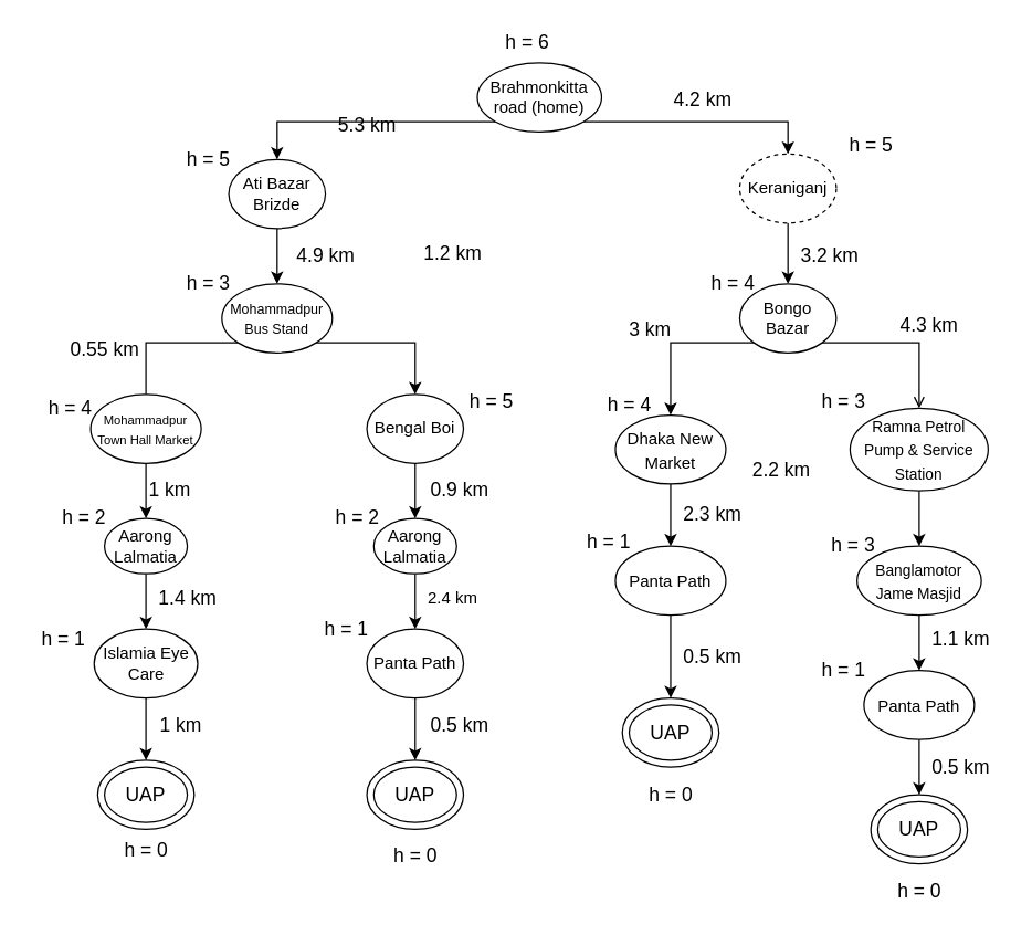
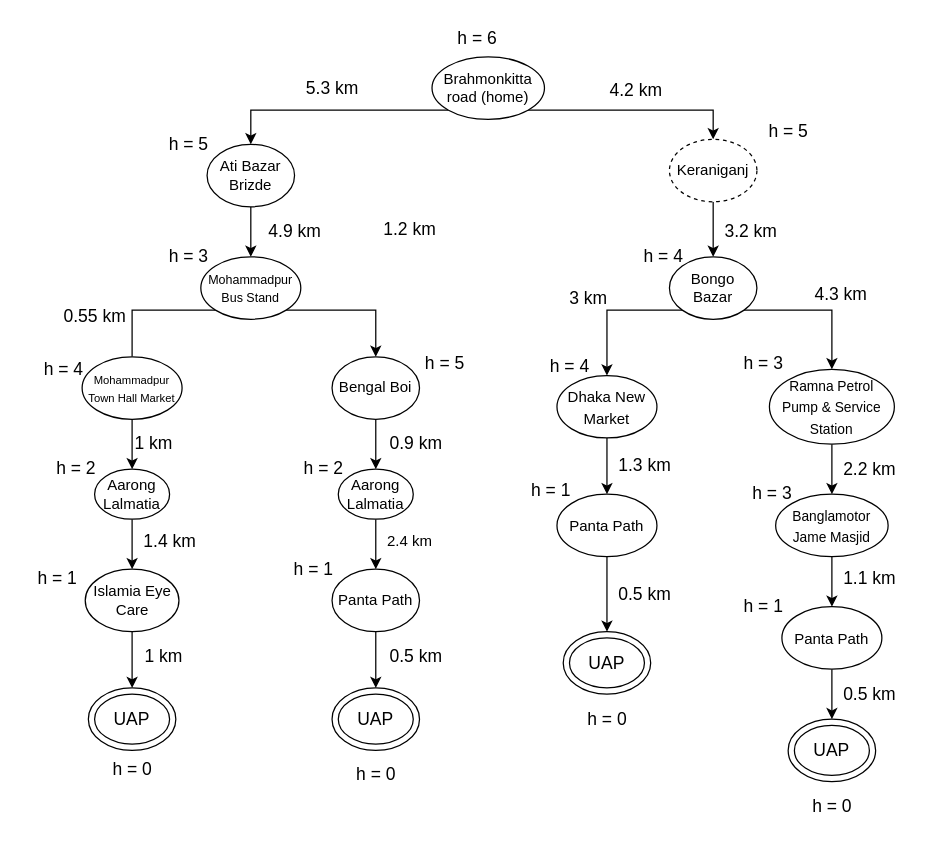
  <mxCell id="0" />
  <mxCell id="1" parent="0" />
  <mxCell id="2" style="edgeStyle=orthogonalEdgeStyle;rounded=0;orthogonalLoop=1;jettySize=auto;html=1;exitX=0;exitY=1;exitDx=0;exitDy=0;fontSize=14;entryX=0.5;entryY=0;entryDx=0;entryDy=0;" parent="1" source="4" target="6" edge="1"><mxGeometry relative="1" as="geometry"><mxPoint x="205" y="105" as="targetPoint" /></mxGeometry></mxCell>
  <mxCell id="3" style="edgeStyle=orthogonalEdgeStyle;rounded=0;orthogonalLoop=1;jettySize=auto;html=1;exitX=1;exitY=1;exitDx=0;exitDy=0;entryX=0.5;entryY=0;entryDx=0;entryDy=0;fontSize=14;" parent="1" source="4" target="8" edge="1"><mxGeometry relative="1" as="geometry" /></mxCell>
  <mxCell id="4" value="Brahmonkitta road (home)" style="ellipse;whiteSpace=wrap;html=1;" parent="1" vertex="1"><mxGeometry x="345" y="45" width="90" height="50" as="geometry" /></mxCell>
  <mxCell id="5" style="edgeStyle=orthogonalEdgeStyle;rounded=0;orthogonalLoop=1;jettySize=auto;html=1;exitX=0.5;exitY=1;exitDx=0;exitDy=0;entryX=0.5;entryY=0;entryDx=0;entryDy=0;fontSize=14;" parent="1" source="6" target="11" edge="1"><mxGeometry relative="1" as="geometry" /></mxCell>
  <mxCell id="6" value="&lt;span&gt;Ati Bazar Brizde&lt;/span&gt;" style="ellipse;whiteSpace=wrap;html=1;" parent="1" vertex="1"><mxGeometry x="165" y="115" width="70" height="50" as="geometry" /></mxCell>
  <mxCell id="7" style="edgeStyle=orthogonalEdgeStyle;rounded=0;orthogonalLoop=1;jettySize=auto;html=1;exitX=0.5;exitY=1;exitDx=0;exitDy=0;entryX=0.5;entryY=0;entryDx=0;entryDy=0;fontSize=14;" parent="1" source="8" target="14" edge="1"><mxGeometry relative="1" as="geometry" /></mxCell>
  <mxCell id="8" value="&lt;span&gt;Keraniganj&lt;/span&gt;" style="ellipse;whiteSpace=wrap;html=1;dashed=1;" parent="1" vertex="1"><mxGeometry x="535" y="111" width="70" height="50" as="geometry" /></mxCell>
  <mxCell id="9" style="edgeStyle=orthogonalEdgeStyle;rounded=0;orthogonalLoop=1;jettySize=auto;html=1;exitX=0;exitY=1;exitDx=0;exitDy=0;entryX=0.5;entryY=0;entryDx=0;entryDy=0;fontSize=14;endArrow=none;" parent="1" source="11" target="16" edge="1"><mxGeometry relative="1" as="geometry" /></mxCell>
  <mxCell id="10" style="edgeStyle=orthogonalEdgeStyle;rounded=0;orthogonalLoop=1;jettySize=auto;html=1;exitX=1;exitY=1;exitDx=0;exitDy=0;entryX=0.5;entryY=0;entryDx=0;entryDy=0;fontSize=14;" parent="1" source="11" target="18" edge="1"><mxGeometry relative="1" as="geometry" /></mxCell>
  <mxCell id="11" value="&lt;span style=&quot;font-size: 10px&quot;&gt;Mohammadpur Bus Stand&lt;/span&gt;" style="ellipse;whiteSpace=wrap;html=1;" parent="1" vertex="1"><mxGeometry x="160" y="205" width="80" height="50" as="geometry" /></mxCell>
  <mxCell id="12" style="edgeStyle=orthogonalEdgeStyle;rounded=0;orthogonalLoop=1;jettySize=auto;html=1;exitX=0;exitY=1;exitDx=0;exitDy=0;fontSize=14;" parent="1" source="14" target="31" edge="1"><mxGeometry relative="1" as="geometry" /></mxCell>
- <mxCell id="13" style="edgeStyle=orthogonalEdgeStyle;rounded=0;orthogonalLoop=1;jettySize=auto;html=1;exitX=1;exitY=1;exitDx=0;exitDy=0;entryX=0.5;entryY=0;entryDx=0;entryDy=0;fontSize=14;endArrow=open;" parent="1" source="14" target="33" edge="1"><mxGeometry relative="1" as="geometry" /></mxCell>
+ <mxCell id="13" style="edgeStyle=orthogonalEdgeStyle;rounded=0;orthogonalLoop=1;jettySize=auto;html=1;exitX=1;exitY=1;exitDx=0;exitDy=0;entryX=0.5;entryY=0;entryDx=0;entryDy=0;fontSize=14;" parent="1" source="14" target="33" edge="1"><mxGeometry relative="1" as="geometry" /></mxCell>
  <mxCell id="14" value="&lt;span&gt;Bongo Bazar&lt;/span&gt;" style="ellipse;whiteSpace=wrap;html=1;" parent="1" vertex="1"><mxGeometry x="535" y="205" width="70" height="50" as="geometry" /></mxCell>
  <mxCell id="15" style="edgeStyle=orthogonalEdgeStyle;rounded=0;orthogonalLoop=1;jettySize=auto;html=1;exitX=0.5;exitY=1;exitDx=0;exitDy=0;entryX=0.5;entryY=0;entryDx=0;entryDy=0;fontSize=14;" parent="1" source="16" target="20" edge="1"><mxGeometry relative="1" as="geometry" /></mxCell>
  <mxCell id="16" value="&lt;span style=&quot;font-size: 9px&quot;&gt;Mohammadpur Town Hall Market&lt;/span&gt;" style="ellipse;whiteSpace=wrap;html=1;" parent="1" vertex="1"><mxGeometry x="65" y="285" width="80" height="50" as="geometry" /></mxCell>
  <mxCell id="17" style="edgeStyle=orthogonalEdgeStyle;rounded=0;orthogonalLoop=1;jettySize=auto;html=1;exitX=0.5;exitY=1;exitDx=0;exitDy=0;entryX=0.5;entryY=0;entryDx=0;entryDy=0;fontSize=14;" parent="1" source="18" target="22" edge="1"><mxGeometry relative="1" as="geometry" /></mxCell>
  <mxCell id="18" value="&lt;span&gt;Bengal Boi&lt;/span&gt;" style="ellipse;whiteSpace=wrap;html=1;" parent="1" vertex="1"><mxGeometry x="265" y="285" width="70" height="50" as="geometry" /></mxCell>
  <mxCell id="19" style="edgeStyle=orthogonalEdgeStyle;rounded=0;orthogonalLoop=1;jettySize=auto;html=1;exitX=0.5;exitY=1;exitDx=0;exitDy=0;entryX=0.5;entryY=0;entryDx=0;entryDy=0;fontSize=14;" parent="1" source="20" target="24" edge="1"><mxGeometry relative="1" as="geometry" /></mxCell>
  <mxCell id="20" value="&lt;span&gt;Aarong Lalmatia&lt;/span&gt;" style="ellipse;whiteSpace=wrap;html=1;" parent="1" vertex="1"><mxGeometry x="75" y="375" width="60" height="40" as="geometry" /></mxCell>
  <mxCell id="21" style="edgeStyle=orthogonalEdgeStyle;rounded=0;orthogonalLoop=1;jettySize=auto;html=1;exitX=0.5;exitY=1;exitDx=0;exitDy=0;entryX=0.5;entryY=0;entryDx=0;entryDy=0;fontSize=14;" parent="1" source="22" target="26" edge="1"><mxGeometry relative="1" as="geometry" /></mxCell>
  <mxCell id="22" value="&lt;span&gt;Aarong Lalmatia&lt;/span&gt;" style="ellipse;whiteSpace=wrap;html=1;" parent="1" vertex="1"><mxGeometry x="270" y="375" width="60" height="40" as="geometry" /></mxCell>
  <mxCell id="23" style="edgeStyle=orthogonalEdgeStyle;rounded=0;orthogonalLoop=1;jettySize=auto;html=1;exitX=0.5;exitY=1;exitDx=0;exitDy=0;entryX=0.5;entryY=0;entryDx=0;entryDy=0;fontSize=14;" parent="1" source="24" target="40" edge="1"><mxGeometry relative="1" as="geometry" /></mxCell>
  <mxCell id="24" value="&lt;span&gt;Islamia Eye Care&lt;/span&gt;" style="ellipse;whiteSpace=wrap;html=1;" parent="1" vertex="1"><mxGeometry x="67.5" y="455" width="75" height="50" as="geometry" /></mxCell>
  <mxCell id="25" style="edgeStyle=orthogonalEdgeStyle;rounded=0;orthogonalLoop=1;jettySize=auto;html=1;exitX=0.5;exitY=1;exitDx=0;exitDy=0;entryX=0.5;entryY=0;entryDx=0;entryDy=0;fontSize=14;" parent="1" source="26" target="41" edge="1"><mxGeometry relative="1" as="geometry" /></mxCell>
  <mxCell id="26" value="&lt;span&gt;Panta Path&lt;/span&gt;" style="ellipse;whiteSpace=wrap;html=1;" parent="1" vertex="1"><mxGeometry x="265" y="455" width="70" height="50" as="geometry" /></mxCell>
  <mxCell id="27" value="&lt;font style=&quot;font-size: 14px&quot;&gt;h = 6&lt;/font&gt;" style="text;html=1;align=center;verticalAlign=middle;resizable=0;points=[];autosize=1;strokeColor=none;fillColor=none;" parent="1" vertex="1"><mxGeometry x="356" y="20" width="50" height="20" as="geometry" /></mxCell>
  <mxCell id="28" value="&lt;font style=&quot;font-size: 14px&quot;&gt;h = 5&lt;/font&gt;" style="text;html=1;align=center;verticalAlign=middle;resizable=0;points=[];autosize=1;strokeColor=none;fillColor=none;" parent="1" vertex="1"><mxGeometry x="125" y="105" width="50" height="20" as="geometry" /></mxCell>
  <mxCell id="29" value="&lt;font style=&quot;font-size: 14px&quot;&gt;h = 5&lt;/font&gt;" style="text;html=1;align=center;verticalAlign=middle;resizable=0;points=[];autosize=1;strokeColor=none;fillColor=none;" parent="1" vertex="1"><mxGeometry x="605" y="95" width="50" height="20" as="geometry" /></mxCell>
  <mxCell id="30" style="edgeStyle=orthogonalEdgeStyle;rounded=0;orthogonalLoop=1;jettySize=auto;html=1;exitX=0.5;exitY=1;exitDx=0;exitDy=0;entryX=0.5;entryY=0;entryDx=0;entryDy=0;fontSize=14;" parent="1" source="31" target="35" edge="1"><mxGeometry relative="1" as="geometry" /></mxCell>
  <mxCell id="31" value="&lt;span style=&quot;font-size: 12px&quot;&gt;Dhaka New Market&lt;/span&gt;" style="ellipse;whiteSpace=wrap;html=1;fontSize=14;" parent="1" vertex="1"><mxGeometry x="445" y="300" width="80" height="50" as="geometry" /></mxCell>
  <mxCell id="32" style="edgeStyle=orthogonalEdgeStyle;rounded=0;orthogonalLoop=1;jettySize=auto;html=1;exitX=0.5;exitY=1;exitDx=0;exitDy=0;entryX=0.5;entryY=0;entryDx=0;entryDy=0;fontSize=14;" parent="1" source="33" target="39" edge="1"><mxGeometry relative="1" as="geometry" /></mxCell>
  <mxCell id="33" value="&lt;span style=&quot;font-size: 11px&quot;&gt;Ramna Petrol Pump &amp;amp; Service Station&lt;/span&gt;" style="ellipse;whiteSpace=wrap;html=1;fontSize=14;" parent="1" vertex="1"><mxGeometry x="615" y="295" width="100" height="60" as="geometry" /></mxCell>
  <mxCell id="34" style="edgeStyle=orthogonalEdgeStyle;rounded=0;orthogonalLoop=1;jettySize=auto;html=1;exitX=0.5;exitY=1;exitDx=0;exitDy=0;entryX=0.5;entryY=0;entryDx=0;entryDy=0;fontSize=14;" parent="1" source="35" target="42" edge="1"><mxGeometry relative="1" as="geometry" /></mxCell>
  <mxCell id="35" value="&lt;span style=&quot;font-size: 12px&quot;&gt;Panta Path&lt;/span&gt;" style="ellipse;whiteSpace=wrap;html=1;fontSize=14;" parent="1" vertex="1"><mxGeometry x="445" y="395" width="80" height="50" as="geometry" /></mxCell>
  <mxCell id="36" style="edgeStyle=orthogonalEdgeStyle;rounded=0;orthogonalLoop=1;jettySize=auto;html=1;exitX=0.5;exitY=1;exitDx=0;exitDy=0;entryX=0.5;entryY=0;entryDx=0;entryDy=0;fontSize=14;" parent="1" source="37" target="43" edge="1"><mxGeometry relative="1" as="geometry" /></mxCell>
  <mxCell id="37" value="&lt;span style=&quot;font-size: 12px&quot;&gt;Panta Path&lt;/span&gt;" style="ellipse;whiteSpace=wrap;html=1;fontSize=14;" parent="1" vertex="1"><mxGeometry x="625" y="485" width="80" height="50" as="geometry" /></mxCell>
  <mxCell id="38" style="edgeStyle=orthogonalEdgeStyle;rounded=0;orthogonalLoop=1;jettySize=auto;html=1;exitX=0.5;exitY=1;exitDx=0;exitDy=0;entryX=0.5;entryY=0;entryDx=0;entryDy=0;fontSize=14;" parent="1" source="39" target="37" edge="1"><mxGeometry relative="1" as="geometry" /></mxCell>
  <mxCell id="39" value="&lt;span style=&quot;font-size: 11px&quot;&gt;Banglamotor Jame Masjid&lt;/span&gt;" style="ellipse;whiteSpace=wrap;html=1;fontSize=14;" parent="1" vertex="1"><mxGeometry x="620" y="395" width="90" height="50" as="geometry" /></mxCell>
  <mxCell id="40" value="" style="ellipse;whiteSpace=wrap;html=1;fontSize=14;" parent="1" vertex="1"><mxGeometry x="70" y="550" width="70" height="50" as="geometry" /></mxCell>
  <mxCell id="41" value="" style="ellipse;whiteSpace=wrap;html=1;fontSize=14;" parent="1" vertex="1"><mxGeometry x="265" y="550" width="70" height="50" as="geometry" /></mxCell>
  <mxCell id="42" value="" style="ellipse;whiteSpace=wrap;html=1;fontSize=14;" parent="1" vertex="1"><mxGeometry x="450" y="505" width="70" height="50" as="geometry" /></mxCell>
  <mxCell id="43" value="" style="ellipse;whiteSpace=wrap;html=1;fontSize=14;" parent="1" vertex="1"><mxGeometry x="630" y="575" width="70" height="50" as="geometry" /></mxCell>
- <mxCell id="44" value="&lt;font style=&quot;font-size: 14px&quot;&gt;5.3 km&lt;/font&gt;" style="text;html=1;align=center;verticalAlign=middle;resizable=0;points=[];autosize=1;strokeColor=none;fillColor=none;fontSize=10;" parent="1" vertex="1"><mxGeometry x="235" y="80" width="60" height="20" as="geometry" /></mxCell>
+ <mxCell id="44" value="&lt;font style=&quot;font-size: 14px&quot;&gt;5.3 km&lt;/font&gt;" style="text;html=1;align=center;verticalAlign=middle;resizable=0;points=[];autosize=1;strokeColor=none;fillColor=none;fontSize=10;" parent="1" vertex="1"><mxGeometry x="235" y="60" width="60" height="20" as="geometry" /></mxCell>
  <mxCell id="45" value="4.2 km" style="text;html=1;align=center;verticalAlign=middle;resizable=0;points=[];autosize=1;strokeColor=none;fillColor=none;fontSize=14;" parent="1" vertex="1"><mxGeometry x="478" y="62" width="60" height="20" as="geometry" /></mxCell>
  <mxCell id="46" value="4.9 km" style="text;html=1;align=center;verticalAlign=middle;resizable=0;points=[];autosize=1;strokeColor=none;fillColor=none;fontSize=14;" parent="1" vertex="1"><mxGeometry x="205" y="175" width="60" height="20" as="geometry" /></mxCell>
  <mxCell id="47" value="h = 3" style="text;html=1;align=center;verticalAlign=middle;resizable=0;points=[];autosize=1;strokeColor=none;fillColor=none;fontSize=14;" parent="1" vertex="1"><mxGeometry x="125" y="195" width="50" height="20" as="geometry" /></mxCell>
  <mxCell id="48" value="3.2 km" style="text;html=1;align=center;verticalAlign=middle;resizable=0;points=[];autosize=1;strokeColor=none;fillColor=none;fontSize=14;" parent="1" vertex="1"><mxGeometry x="570" y="175" width="60" height="20" as="geometry" /></mxCell>
  <mxCell id="49" value="h = 4" style="text;html=1;align=center;verticalAlign=middle;resizable=0;points=[];autosize=1;strokeColor=none;fillColor=none;fontSize=14;" parent="1" vertex="1"><mxGeometry x="505" y="195" width="50" height="20" as="geometry" /></mxCell>
  <mxCell id="50" value="0.55 km" style="text;html=1;align=center;verticalAlign=middle;resizable=0;points=[];autosize=1;strokeColor=none;fillColor=none;fontSize=14;" parent="1" vertex="1"><mxGeometry x="40" y="243" width="70" height="20" as="geometry" /></mxCell>
  <mxCell id="51" value="1.2 km" style="text;html=1;align=center;verticalAlign=middle;resizable=0;points=[];autosize=1;strokeColor=none;fillColor=none;fontSize=14;" parent="1" vertex="1"><mxGeometry x="297" y="173" width="60" height="20" as="geometry" /></mxCell>
  <mxCell id="52" value="h = 4" style="text;html=1;align=center;verticalAlign=middle;resizable=0;points=[];autosize=1;strokeColor=none;fillColor=none;fontSize=14;" parent="1" vertex="1"><mxGeometry x="25" y="285" width="50" height="20" as="geometry" /></mxCell>
  <mxCell id="53" value="h = 5" style="text;html=1;align=center;verticalAlign=middle;resizable=0;points=[];autosize=1;strokeColor=none;fillColor=none;fontSize=14;" parent="1" vertex="1"><mxGeometry x="330" y="280" width="50" height="20" as="geometry" /></mxCell>
  <mxCell id="54" value="h = 4" style="text;html=1;align=center;verticalAlign=middle;resizable=0;points=[];autosize=1;strokeColor=none;fillColor=none;fontSize=14;" parent="1" vertex="1"><mxGeometry x="430" y="283" width="50" height="20" as="geometry" /></mxCell>
  <mxCell id="55" value="h = 3" style="text;html=1;align=center;verticalAlign=middle;resizable=0;points=[];autosize=1;strokeColor=none;fillColor=none;fontSize=14;" parent="1" vertex="1"><mxGeometry x="585" y="280" width="50" height="20" as="geometry" /></mxCell>
  <mxCell id="56" value="3 km" style="text;html=1;align=center;verticalAlign=middle;resizable=0;points=[];autosize=1;strokeColor=none;fillColor=none;fontSize=14;" parent="1" vertex="1"><mxGeometry x="445" y="228" width="50" height="20" as="geometry" /></mxCell>
  <mxCell id="57" value="4.3 km" style="text;html=1;align=center;verticalAlign=middle;resizable=0;points=[];autosize=1;strokeColor=none;fillColor=none;fontSize=14;" parent="1" vertex="1"><mxGeometry x="642" y="225" width="60" height="20" as="geometry" /></mxCell>
  <mxCell id="58" value="1 km" style="text;html=1;align=center;verticalAlign=middle;resizable=0;points=[];autosize=1;strokeColor=none;fillColor=none;fontSize=14;" parent="1" vertex="1"><mxGeometry x="97" y="344" width="50" height="20" as="geometry" /></mxCell>
  <mxCell id="59" value="0.9 km" style="text;html=1;align=center;verticalAlign=middle;resizable=0;points=[];autosize=1;strokeColor=none;fillColor=none;fontSize=14;" parent="1" vertex="1"><mxGeometry x="302" y="344" width="60" height="20" as="geometry" /></mxCell>
  <mxCell id="60" value="h = 2" style="text;html=1;align=center;verticalAlign=middle;resizable=0;points=[];autosize=1;strokeColor=none;fillColor=none;fontSize=14;" parent="1" vertex="1"><mxGeometry x="35" y="364" width="50" height="20" as="geometry" /></mxCell>
  <mxCell id="61" value="h = 2" style="text;html=1;align=center;verticalAlign=middle;resizable=0;points=[];autosize=1;strokeColor=none;fillColor=none;fontSize=14;" parent="1" vertex="1"><mxGeometry x="233" y="364" width="50" height="20" as="geometry" /></mxCell>
- <mxCell id="62" value="2.3 km" style="text;html=1;align=center;verticalAlign=middle;resizable=0;points=[];autosize=1;strokeColor=none;fillColor=none;fontSize=14;" parent="1" vertex="1"><mxGeometry x="485" y="362" width="60" height="20" as="geometry" /></mxCell>
+ <mxCell id="62" value="1.3 km" style="text;html=1;align=center;verticalAlign=middle;resizable=0;points=[];autosize=1;strokeColor=none;fillColor=none;fontSize=14;" parent="1" vertex="1"><mxGeometry x="485" y="362" width="60" height="20" as="geometry" /></mxCell>
  <mxCell id="63" value="h = 1" style="text;html=1;align=center;verticalAlign=middle;resizable=0;points=[];autosize=1;strokeColor=none;fillColor=none;fontSize=14;" parent="1" vertex="1"><mxGeometry x="415" y="382" width="50" height="20" as="geometry" /></mxCell>
  <mxCell id="64" value="h = 1" style="text;html=1;align=center;verticalAlign=middle;resizable=0;points=[];autosize=1;strokeColor=none;fillColor=none;fontSize=14;" parent="1" vertex="1"><mxGeometry x="585" y="475" width="50" height="20" as="geometry" /></mxCell>
  <mxCell id="65" value="h = 1" style="text;html=1;align=center;verticalAlign=middle;resizable=0;points=[];autosize=1;strokeColor=none;fillColor=none;fontSize=14;" parent="1" vertex="1"><mxGeometry x="225" y="445" width="50" height="20" as="geometry" /></mxCell>
  <mxCell id="66" value="h = 3" style="text;html=1;align=center;verticalAlign=middle;resizable=0;points=[];autosize=1;strokeColor=none;fillColor=none;fontSize=14;" parent="1" vertex="1"><mxGeometry x="592" y="384" width="50" height="20" as="geometry" /></mxCell>
- <mxCell id="67" value="2.2 km" style="text;html=1;align=center;verticalAlign=middle;resizable=0;points=[];autosize=1;strokeColor=none;fillColor=none;fontSize=14;" parent="1" vertex="1"><mxGeometry x="535" y="330" width="60" height="20" as="geometry" /></mxCell>
+ <mxCell id="67" value="2.2 km" style="text;html=1;align=center;verticalAlign=middle;resizable=0;points=[];autosize=1;strokeColor=none;fillColor=none;fontSize=14;" parent="1" vertex="1"><mxGeometry x="665" y="365" width="60" height="20" as="geometry" /></mxCell>
  <mxCell id="68" value="1.1 km" style="text;html=1;align=center;verticalAlign=middle;resizable=0;points=[];autosize=1;strokeColor=none;fillColor=none;fontSize=14;" parent="1" vertex="1"><mxGeometry x="665" y="452" width="60" height="20" as="geometry" /></mxCell>
  <mxCell id="69" value="h = 1" style="text;html=1;align=center;verticalAlign=middle;resizable=0;points=[];autosize=1;strokeColor=none;fillColor=none;fontSize=14;" parent="1" vertex="1"><mxGeometry x="20" y="452" width="50" height="20" as="geometry" /></mxCell>
  <mxCell id="70" value="1.4 km" style="text;html=1;align=center;verticalAlign=middle;resizable=0;points=[];autosize=1;strokeColor=none;fillColor=none;fontSize=14;" parent="1" vertex="1"><mxGeometry x="105" y="423" width="60" height="20" as="geometry" /></mxCell>
  <mxCell id="71" value="1 km" style="text;html=1;align=center;verticalAlign=middle;resizable=0;points=[];autosize=1;strokeColor=none;fillColor=none;fontSize=14;" parent="1" vertex="1"><mxGeometry x="105" y="515" width="50" height="20" as="geometry" /></mxCell>
  <mxCell id="72" value="0.5 km" style="text;html=1;align=center;verticalAlign=middle;resizable=0;points=[];autosize=1;strokeColor=none;fillColor=none;fontSize=14;" parent="1" vertex="1"><mxGeometry x="302" y="515" width="60" height="20" as="geometry" /></mxCell>
  <mxCell id="73" value="0.5 km" style="text;html=1;align=center;verticalAlign=middle;resizable=0;points=[];autosize=1;strokeColor=none;fillColor=none;fontSize=14;" parent="1" vertex="1"><mxGeometry x="485" y="465" width="60" height="20" as="geometry" /></mxCell>
  <mxCell id="74" value="0.5 km" style="text;html=1;align=center;verticalAlign=middle;resizable=0;points=[];autosize=1;strokeColor=none;fillColor=none;fontSize=14;" parent="1" vertex="1"><mxGeometry x="665" y="545" width="60" height="20" as="geometry" /></mxCell>
  <mxCell id="75" value="h = 0" style="text;html=1;align=center;verticalAlign=middle;resizable=0;points=[];autosize=1;strokeColor=none;fillColor=none;fontSize=14;" parent="1" vertex="1"><mxGeometry x="80" y="605" width="50" height="20" as="geometry" /></mxCell>
  <mxCell id="76" value="h = 0" style="text;html=1;align=center;verticalAlign=middle;resizable=0;points=[];autosize=1;strokeColor=none;fillColor=none;fontSize=14;" parent="1" vertex="1"><mxGeometry x="275" y="609" width="50" height="20" as="geometry" /></mxCell>
  <mxCell id="77" value="h = 0" style="text;html=1;align=center;verticalAlign=middle;resizable=0;points=[];autosize=1;strokeColor=none;fillColor=none;fontSize=14;" parent="1" vertex="1"><mxGeometry x="460" y="565" width="50" height="20" as="geometry" /></mxCell>
  <mxCell id="78" value="h = 0" style="text;html=1;align=center;verticalAlign=middle;resizable=0;points=[];autosize=1;strokeColor=none;fillColor=none;fontSize=14;" parent="1" vertex="1"><mxGeometry x="640" y="635" width="50" height="20" as="geometry" /></mxCell>
  <mxCell id="79" value="UAP" style="ellipse;whiteSpace=wrap;html=1;fontSize=14;" parent="1" vertex="1"><mxGeometry x="75" y="555" width="60" height="40" as="geometry" /></mxCell>
  <mxCell id="80" value="UAP" style="ellipse;whiteSpace=wrap;html=1;fontSize=14;" parent="1" vertex="1"><mxGeometry x="270" y="555" width="60" height="40" as="geometry" /></mxCell>
  <mxCell id="81" value="UAP" style="ellipse;whiteSpace=wrap;html=1;fontSize=14;" parent="1" vertex="1"><mxGeometry x="455" y="510" width="60" height="40" as="geometry" /></mxCell>
  <mxCell id="82" value="UAP" style="ellipse;whiteSpace=wrap;html=1;fontSize=14;" parent="1" vertex="1"><mxGeometry x="635" y="580" width="60" height="40" as="geometry" /></mxCell>
  <mxCell id="83" value="2.4 km" style="text;html=1;align=center;verticalAlign=middle;resizable=0;points=[];autosize=1;strokeColor=none;fillColor=none;" vertex="1" parent="1"><mxGeometry x="302" y="423" width="50" height="20" as="geometry" /></mxCell>
